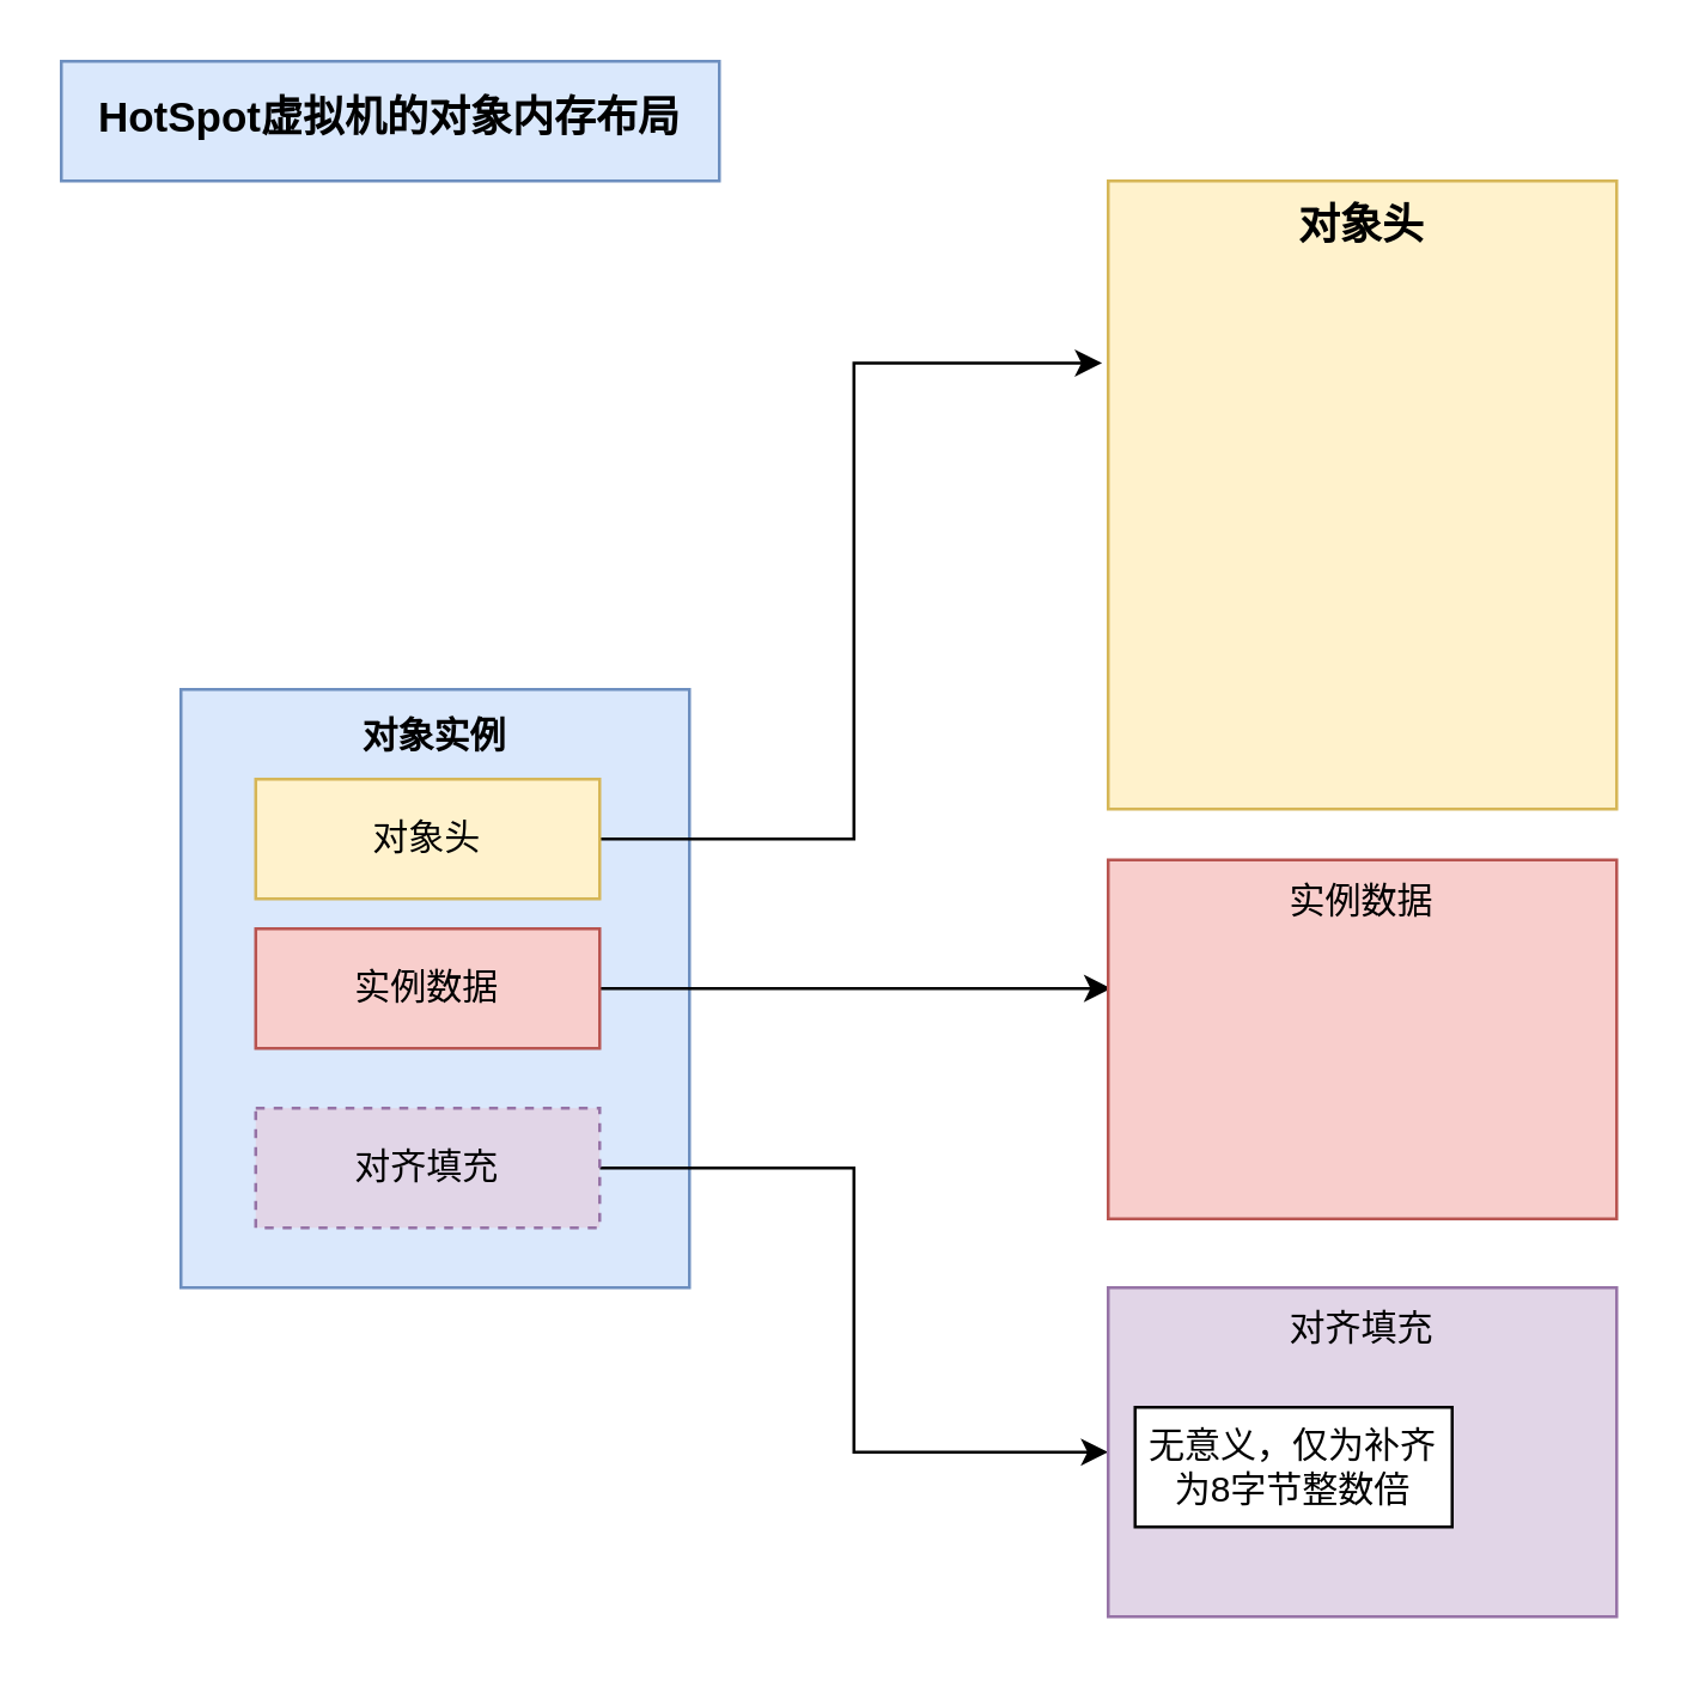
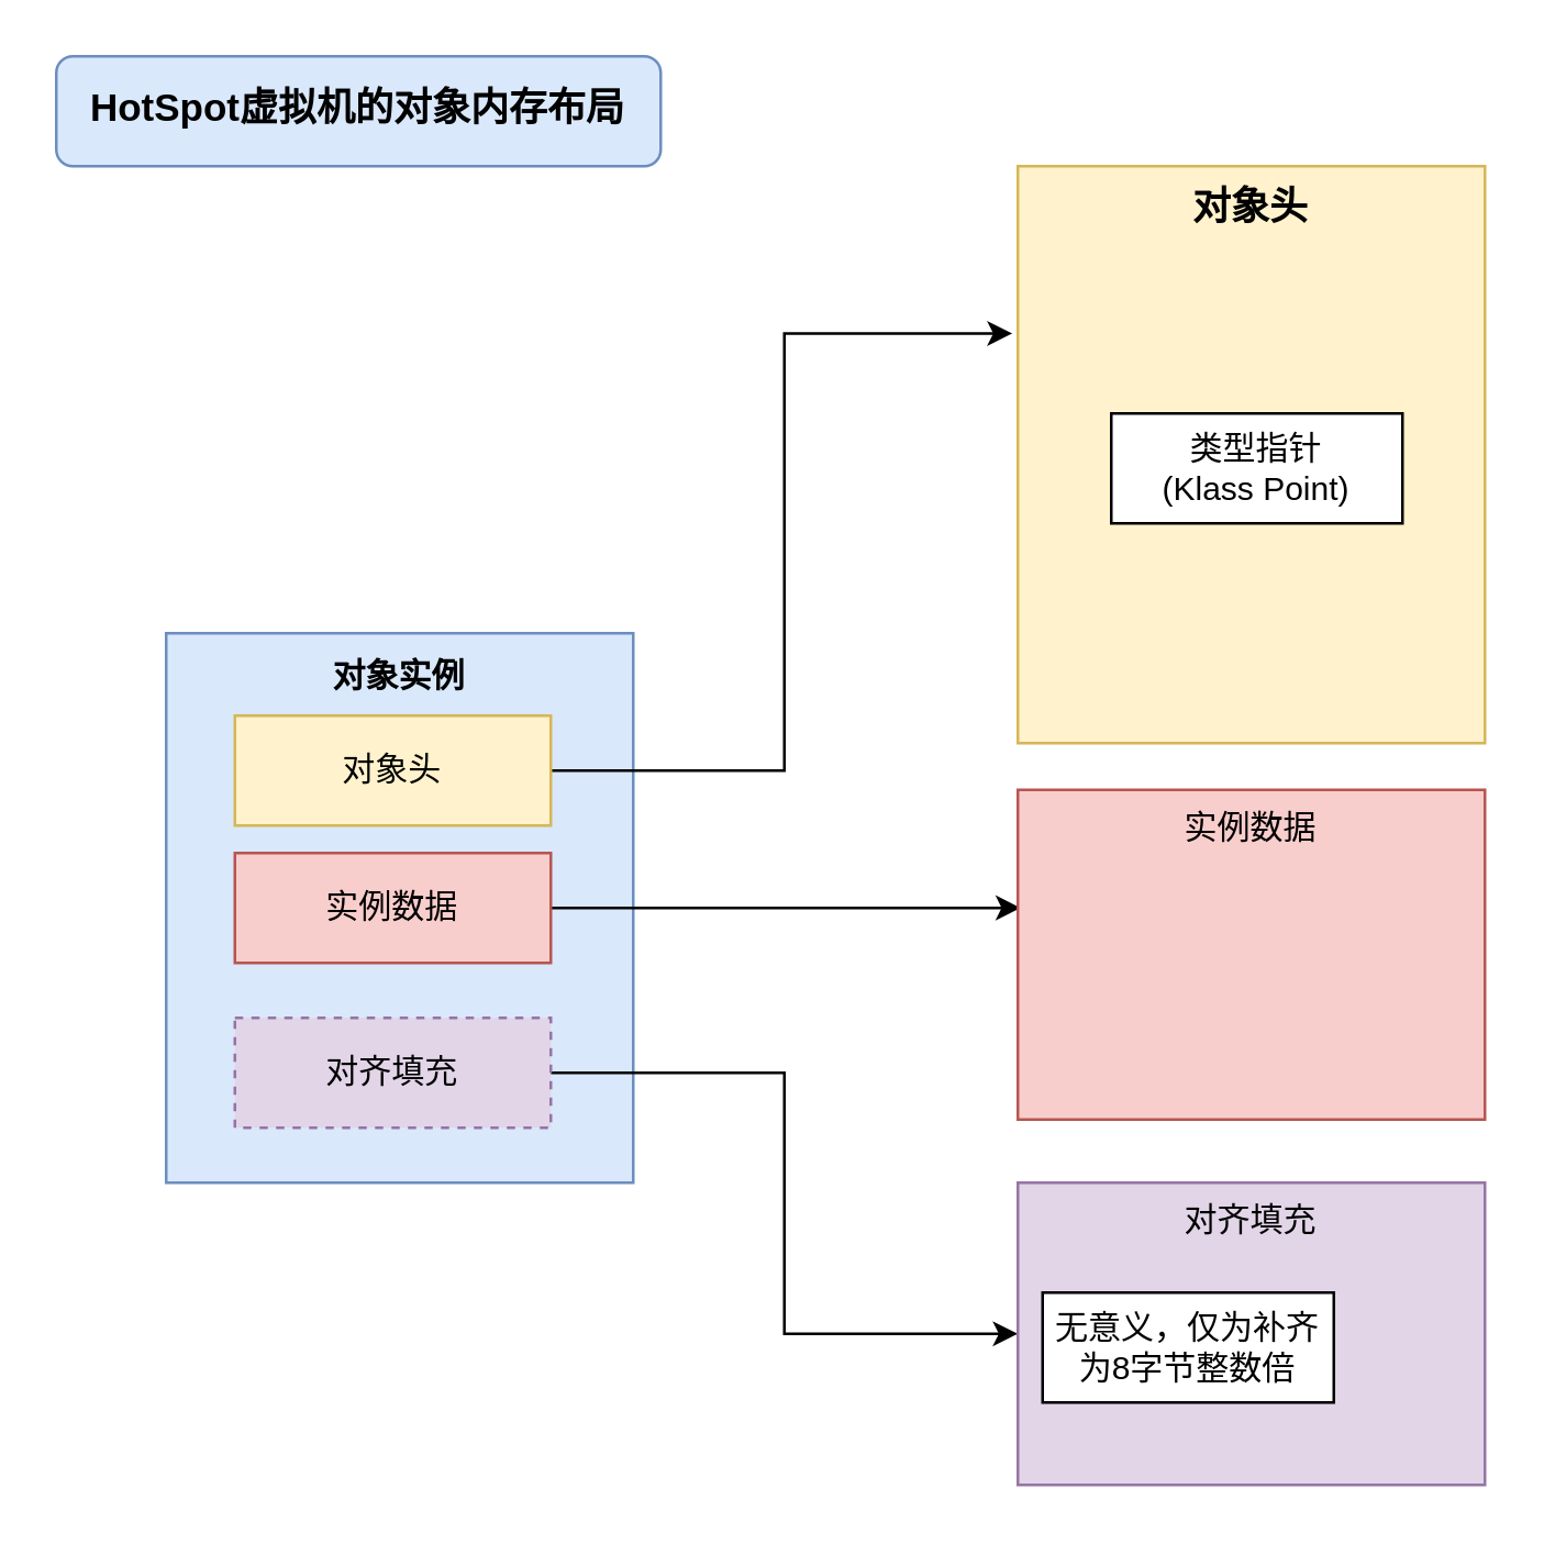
  <mxCell id="0" />
  <mxCell id="1" parent="0" />
  <mxCell id="2" value="&lt;b style=&quot;line-height: 150%&quot;&gt;对象实例&lt;/b&gt;" style="rounded=0;whiteSpace=wrap;html=1;align=center;verticalAlign=top;fillColor=#dae8fc;strokeColor=#6c8ebf;" vertex="1" parent="1"><mxGeometry x="60" y="230" width="170" height="200" as="geometry" /></mxCell>
  <mxCell id="3" style="edgeStyle=orthogonalEdgeStyle;rounded=0;orthogonalLoop=1;jettySize=auto;html=1;entryX=-0.012;entryY=0.29;entryDx=0;entryDy=0;entryPerimeter=0;" edge="1" parent="1" source="4" target="10"><mxGeometry relative="1" as="geometry" /></mxCell>
  <mxCell id="4" value="对象头" style="rounded=0;whiteSpace=wrap;html=1;align=center;fillColor=#fff2cc;strokeColor=#d6b656;" vertex="1" parent="1"><mxGeometry x="85" y="260" width="115" height="40" as="geometry" /></mxCell>
  <mxCell id="5" style="edgeStyle=orthogonalEdgeStyle;rounded=0;orthogonalLoop=1;jettySize=auto;html=1;entryX=0;entryY=0.5;entryDx=0;entryDy=0;" edge="1" parent="1" source="6" target="13"><mxGeometry relative="1" as="geometry" /></mxCell>
  <mxCell id="6" value="对齐填充" style="rounded=0;whiteSpace=wrap;html=1;align=center;fillColor=#e1d5e7;strokeColor=#9673a6;dashed=1;" vertex="1" parent="1"><mxGeometry x="85" y="370" width="115" height="40" as="geometry" /></mxCell>
  <mxCell id="7" style="edgeStyle=orthogonalEdgeStyle;rounded=0;orthogonalLoop=1;jettySize=auto;html=1;entryX=0.006;entryY=0.358;entryDx=0;entryDy=0;entryPerimeter=0;" edge="1" parent="1" source="8" target="12"><mxGeometry relative="1" as="geometry" /></mxCell>
  <mxCell id="8" value="实例数据" style="rounded=0;whiteSpace=wrap;html=1;align=center;fillColor=#f8cecc;strokeColor=#b85450;" vertex="1" parent="1"><mxGeometry x="85" y="310" width="115" height="40" as="geometry" /></mxCell>
- <mxCell id="9" value="&lt;b style=&quot;line-height: 130%&quot;&gt;&lt;font style=&quot;font-size: 14px&quot;&gt;HotSpot虚拟机的对象内存布局&lt;/font&gt;&lt;/b&gt;" style="rounded=0;whiteSpace=wrap;html=1;align=center;fillColor=#dae8fc;strokeColor=#6c8ebf;" vertex="1" parent="1"><mxGeometry x="20" y="20" width="220" height="40" as="geometry" /></mxCell>
+ <mxCell id="9" value="&lt;b style=&quot;line-height: 130%&quot;&gt;&lt;font style=&quot;font-size: 14px&quot;&gt;HotSpot虚拟机的对象内存布局&lt;/font&gt;&lt;/b&gt;" style="whiteSpace=wrap;html=1;align=center;fillColor=#dae8fc;strokeColor=#6c8ebf;rounded=1;" vertex="1" parent="1"><mxGeometry x="20" y="20" width="220" height="40" as="geometry" /></mxCell>
  <mxCell id="10" value="&lt;b&gt;&lt;font style=&quot;font-size: 14px&quot;&gt;对象头&lt;/font&gt;&lt;/b&gt;" style="rounded=0;whiteSpace=wrap;html=1;align=center;horizontal=1;verticalAlign=top;fillColor=#fff2cc;strokeColor=#d6b656;" vertex="1" parent="1"><mxGeometry x="370" y="60" width="170" height="210" as="geometry" /></mxCell>
+ <mxCell id="11" value="类型指针&lt;br&gt;(Klass Point)" style="rounded=0;whiteSpace=wrap;html=1;align=center;" vertex="1" parent="1"><mxGeometry x="404" y="150" width="106" height="40" as="geometry" /></mxCell>
  <mxCell id="12" value="实例数据" style="rounded=0;whiteSpace=wrap;html=1;align=center;verticalAlign=top;fillColor=#f8cecc;strokeColor=#b85450;" vertex="1" parent="1"><mxGeometry x="370" y="287" width="170" height="120" as="geometry" /></mxCell>
  <mxCell id="13" value="对齐填充" style="rounded=0;whiteSpace=wrap;html=1;align=center;verticalAlign=top;fillColor=#e1d5e7;strokeColor=#9673a6;" vertex="1" parent="1"><mxGeometry x="370" y="430" width="170" height="110" as="geometry" /></mxCell>
  <mxCell id="14" value="无意义，仅为补齐为8字节整数倍" style="rounded=0;whiteSpace=wrap;html=1;align=center;" vertex="1" parent="1"><mxGeometry x="379" y="470" width="106" height="40" as="geometry" /></mxCell>
